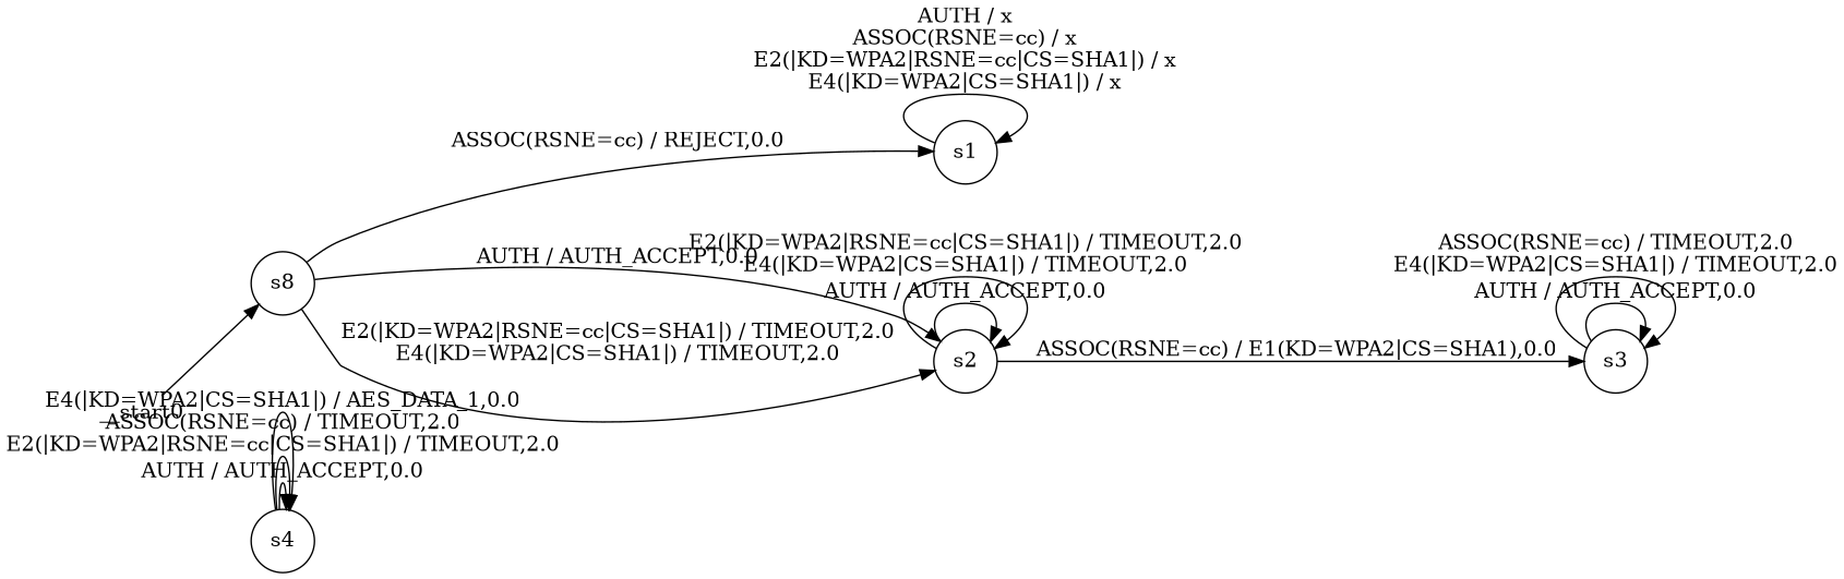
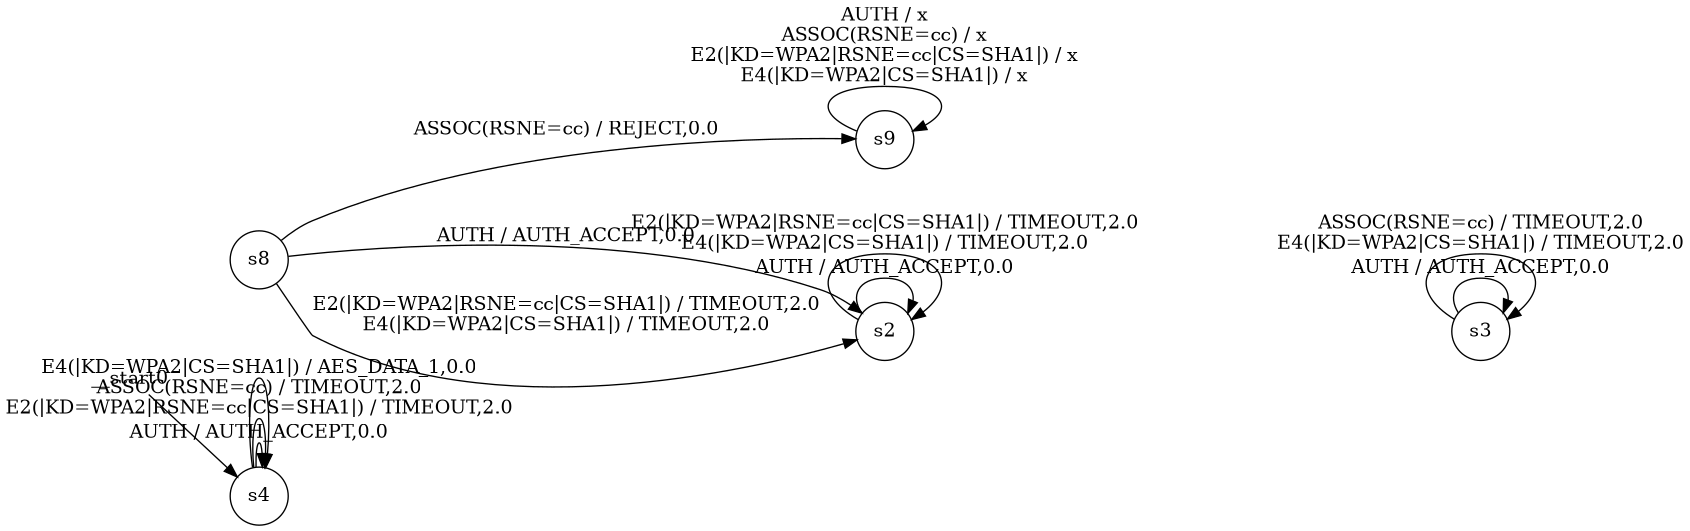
  digraph {
    rankdir=LR
    node [shape=circle]
    n1 [label=s8]
-   n2 [label=s1]
+   n2 [label=s9]
    n3 [label=s2]
    n4 [label=s3]
    n5 [label=s4]
    __start0 [height=0 shape=none width=0]
    n1 -> n2 [label="ASSOC(RSNE=cc) / REJECT,0.0\n"]
    n1 -> n3 [label="AUTH / AUTH_ACCEPT,0.0\n"]
    n1 -> n3 [label="E2(|KD=WPA2|RSNE=cc|CS=SHA1|) / TIMEOUT,2.0\nE4(|KD=WPA2|CS=SHA1|) / TIMEOUT,2.0\n"]
    n2 -> n2 [label="AUTH / x\nASSOC(RSNE=cc) / x\nE2(|KD=WPA2|RSNE=cc|CS=SHA1|) / x\nE4(|KD=WPA2|CS=SHA1|) / x\n"]
    n3 -> n3 [label="AUTH / AUTH_ACCEPT,0.0\n"]
    n3 -> n3 [label="E2(|KD=WPA2|RSNE=cc|CS=SHA1|) / TIMEOUT,2.0\nE4(|KD=WPA2|CS=SHA1|) / TIMEOUT,2.0\n"]
-   n3 -> n4 [label="ASSOC(RSNE=cc) / E1(KD=WPA2|CS=SHA1),0.0\n"]
    n4 -> n4 [label="AUTH / AUTH_ACCEPT,0.0\n"]
    n4 -> n4 [label="ASSOC(RSNE=cc) / TIMEOUT,2.0\nE4(|KD=WPA2|CS=SHA1|) / TIMEOUT,2.0\n"]
    n5 -> n5 [label="AUTH / AUTH_ACCEPT,0.0\n"]
    n5 -> n5 [label="ASSOC(RSNE=cc) / TIMEOUT,2.0\nE2(|KD=WPA2|RSNE=cc|CS=SHA1|) / TIMEOUT,2.0\n"]
    n5 -> n5 [label="E4(|KD=WPA2|CS=SHA1|) / AES_DATA_1,0.0\n"]
-   __start0 -> n1
+   __start0 -> n5
  }
